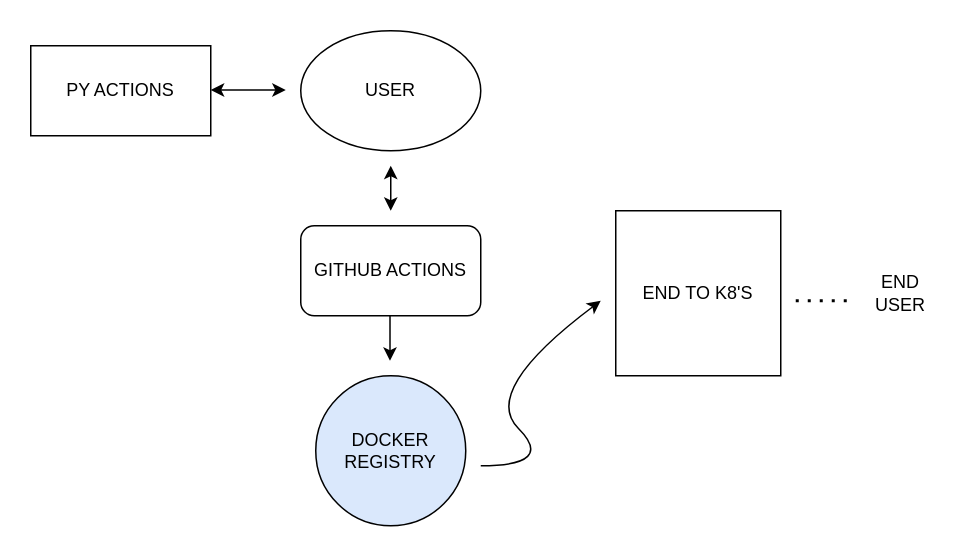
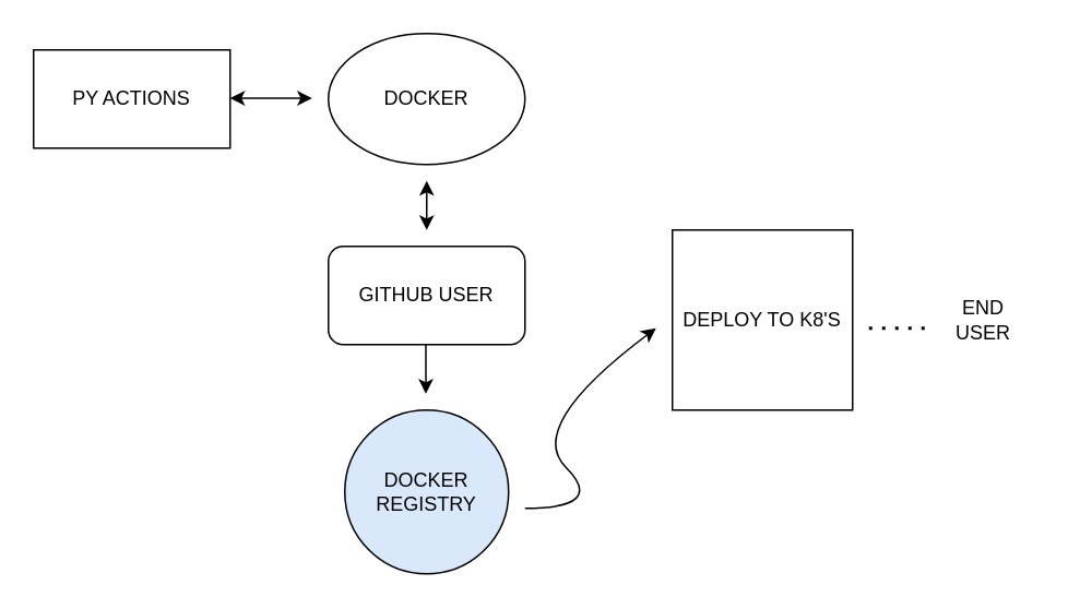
  <mxCell id="0" />
  <mxCell id="1" parent="0" />
  <mxCell id="2" value="PY ACTIONS" style="rounded=0;whiteSpace=wrap;html=1;" vertex="1" parent="1"><mxGeometry x="20" y="30" width="120" height="60" as="geometry" /></mxCell>
- <mxCell id="3" value="USER" style="ellipse;whiteSpace=wrap;html=1;" vertex="1" parent="1"><mxGeometry x="200" y="20" width="120" height="80" as="geometry" /></mxCell>
- <mxCell id="4" value="GITHUB ACTIONS" style="rounded=1;whiteSpace=wrap;html=1;" vertex="1" parent="1"><mxGeometry x="200" y="150" width="120" height="60" as="geometry" /></mxCell>
+ <mxCell id="3" value="DOCKER" style="ellipse;whiteSpace=wrap;html=1;" vertex="1" parent="1"><mxGeometry x="200" y="20" width="120" height="80" as="geometry" /></mxCell>
+ <mxCell id="4" value="GITHUB USER" style="rounded=1;whiteSpace=wrap;html=1;" vertex="1" parent="1"><mxGeometry x="200" y="150" width="120" height="60" as="geometry" /></mxCell>
  <mxCell id="5" value="DOCKER REGISTRY" style="ellipse;whiteSpace=wrap;html=1;aspect=fixed;fillColor=#dae8fc;" vertex="1" parent="1"><mxGeometry x="210" y="250" width="100" height="100" as="geometry" /></mxCell>
- <mxCell id="6" value="END TO K8'S" style="whiteSpace=wrap;html=1;aspect=fixed;" vertex="1" parent="1"><mxGeometry x="410" y="140" width="110" height="110" as="geometry" /></mxCell>
+ <mxCell id="6" value="DEPLOY TO K8'S" style="whiteSpace=wrap;html=1;aspect=fixed;" vertex="1" parent="1"><mxGeometry x="410" y="140" width="110" height="110" as="geometry" /></mxCell>
  <mxCell id="7" value="END USER" style="text;html=1;strokeColor=none;fillColor=none;align=center;verticalAlign=middle;whiteSpace=wrap;rounded=0;" vertex="1" parent="1"><mxGeometry x="570" y="180" width="60" height="30" as="geometry" /></mxCell>
  <mxCell id="8" value="" style="endArrow=classic;startArrow=classic;html=1;rounded=0;" edge="1" parent="1"><mxGeometry width="50" height="50" relative="1" as="geometry"><mxPoint x="140" y="59.5" as="sourcePoint" /><mxPoint x="190" y="59.5" as="targetPoint" /></mxGeometry></mxCell>
  <mxCell id="9" value="" style="endArrow=classic;startArrow=classic;html=1;rounded=0;" edge="1" parent="1"><mxGeometry width="50" height="50" relative="1" as="geometry"><mxPoint x="260" y="140" as="sourcePoint" /><mxPoint x="260" y="110" as="targetPoint" /></mxGeometry></mxCell>
  <mxCell id="10" value="" style="endArrow=classic;html=1;rounded=0;" edge="1" parent="1"><mxGeometry width="50" height="50" relative="1" as="geometry"><mxPoint x="259.5" y="210" as="sourcePoint" /><mxPoint x="259.5" y="240" as="targetPoint" /></mxGeometry></mxCell>
  <mxCell id="11" value="" style="curved=1;endArrow=classic;html=1;rounded=0;" edge="1" parent="1"><mxGeometry width="50" height="50" relative="1" as="geometry"><mxPoint x="320" y="310" as="sourcePoint" /><mxPoint x="400" y="200" as="targetPoint" /><Array as="points"><mxPoint x="370" y="310" /><mxPoint x="320" y="260" /></Array></mxGeometry></mxCell>
  <mxCell id="12" value="" style="endArrow=none;dashed=1;html=1;dashPattern=1 3;strokeWidth=2;rounded=0;" edge="1" parent="1"><mxGeometry width="50" height="50" relative="1" as="geometry"><mxPoint x="530" y="200" as="sourcePoint" /><mxPoint x="570" y="200" as="targetPoint" /></mxGeometry></mxCell>
